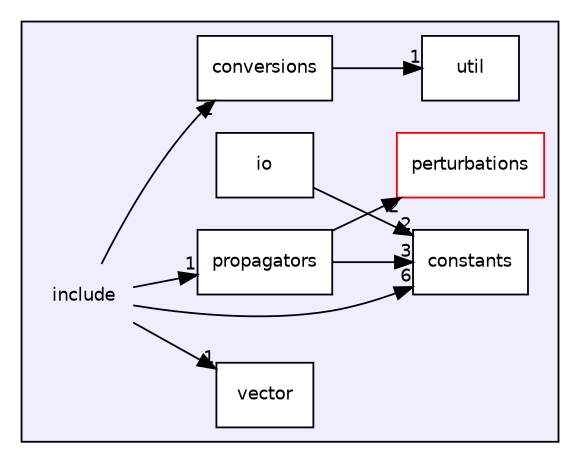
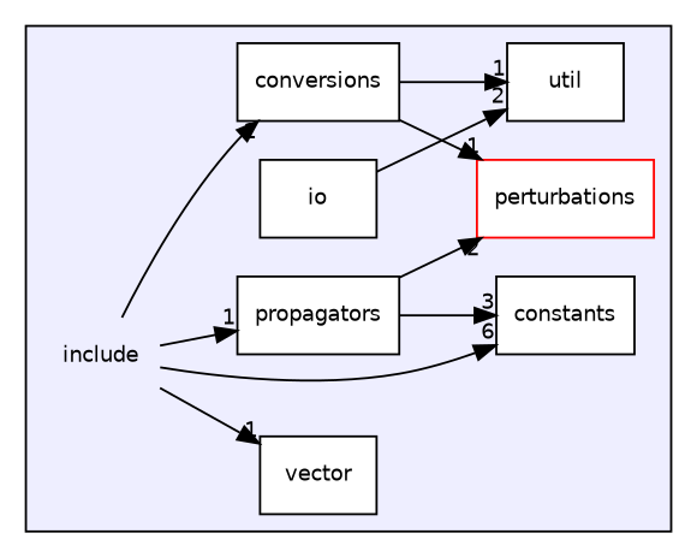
  digraph {
    compound=true
    rankdir=LR
    node [fontname=Helvetica fontsize=10 shape=box color=black fillcolor=white style=filled]
    edge [headlabel=1 labeldistance=1.5 labelfontname=Helvetica labelfontsize=10]
    n1 [label=include shape=plaintext color="" fillcolor="" style=""]
    n2 [label=constants]
    n3 [label=conversions]
    n4 [label=io]
    n5 [color=red label=perturbations]
    n6 [label=propagators]
    n7 [label=util]
    n8 [label=vector]
    subgraph cluster_1 {
      bgcolor="#eeeeff"
      pencolor=black
      n1
      n2
      n3
      n4
      n5
      n6
      n7
      n8
    }
    n1 -> n2 [headlabel=6]
    n1 -> n3
    n1 -> n6
    n1 -> n8
+   n3 -> n5
    n3 -> n7
-   n4 -> n2 [headlabel=2]
+   n4 -> n7 [headlabel=2]
    n6 -> n2 [headlabel=3]
    n6 -> n5 [headlabel=2]
  }
